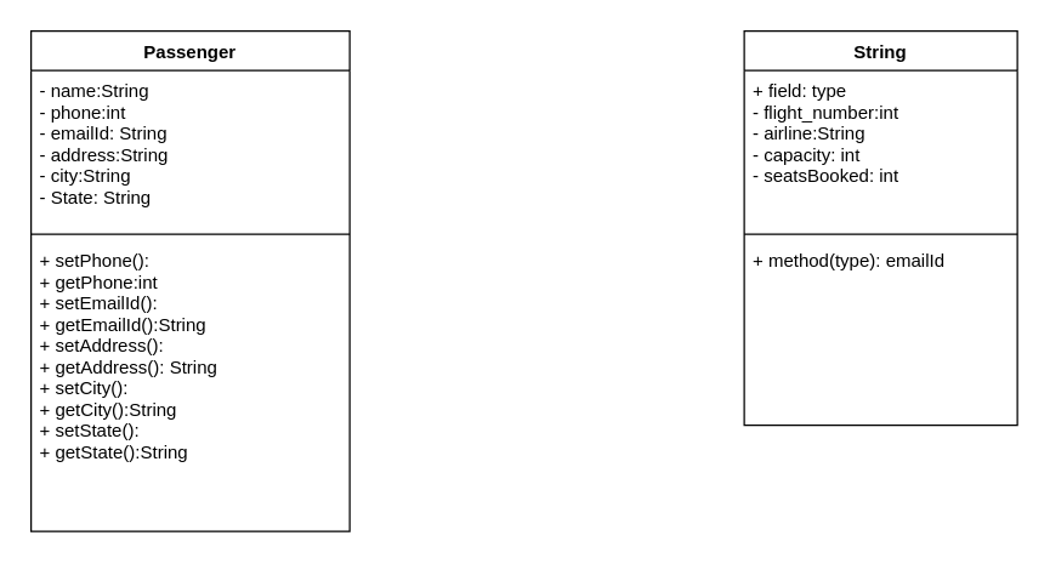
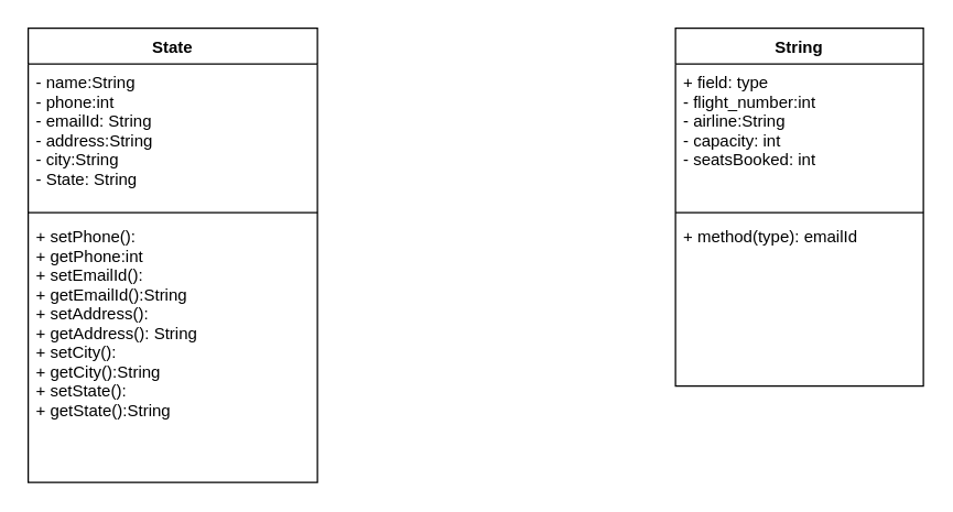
  <mxCell id="0" />
  <mxCell id="1" parent="0" />
- <mxCell id="2" value="Passenger" style="swimlane;fontStyle=1;align=center;verticalAlign=top;childLayout=stackLayout;horizontal=1;startSize=26;horizontalStack=0;resizeParent=1;resizeParentMax=0;resizeLast=0;collapsible=1;marginBottom=0;strokeColor=default;" parent="1" vertex="1"><mxGeometry x="20" y="20" width="210" height="330" as="geometry" /></mxCell>
+ <mxCell id="2" value="State" style="swimlane;fontStyle=1;align=center;verticalAlign=top;childLayout=stackLayout;horizontal=1;startSize=26;horizontalStack=0;resizeParent=1;resizeParentMax=0;resizeLast=0;collapsible=1;marginBottom=0;strokeColor=default;" parent="1" vertex="1"><mxGeometry x="20" y="20" width="210" height="330" as="geometry" /></mxCell>
  <mxCell id="3" value="- name:String&#10;- phone:int&#10;- emailId: String&#10;- address:String&#10;- city:String&#10;- State: String&#10;" style="text;strokeColor=none;fillColor=none;align=left;verticalAlign=top;spacingLeft=4;spacingRight=4;overflow=hidden;rotatable=0;points=[[0,0.5],[1,0.5]];portConstraint=eastwest;" parent="2" vertex="1"><mxGeometry y="26" width="210" height="104" as="geometry" /></mxCell>
  <mxCell id="4" value="" style="line;strokeWidth=1;fillColor=none;align=left;verticalAlign=middle;spacingTop=-1;spacingLeft=3;spacingRight=3;rotatable=0;labelPosition=right;points=[];portConstraint=eastwest;" parent="2" vertex="1"><mxGeometry y="130" width="210" height="8" as="geometry" /></mxCell>
  <mxCell id="5" value="+ setPhone():&#10;+ getPhone:int&#10;+ setEmailId():&#10;+ getEmailId():String&#10;+ setAddress():&#10;+ getAddress(): String&#10;+ setCity():&#10;+ getCity():String&#10;+ setState():&#10;+ getState():String&#10;&#10;&#10;&#10;" style="text;strokeColor=none;fillColor=none;align=left;verticalAlign=top;spacingLeft=4;spacingRight=4;overflow=hidden;rotatable=0;points=[[0,0.5],[1,0.5]];portConstraint=eastwest;" parent="2" vertex="1"><mxGeometry y="138" width="210" height="192" as="geometry" /></mxCell>
  <mxCell id="6" value="String" style="swimlane;fontStyle=1;align=center;verticalAlign=top;childLayout=stackLayout;horizontal=1;startSize=26;horizontalStack=0;resizeParent=1;resizeParentMax=0;resizeLast=0;collapsible=1;marginBottom=0;strokeColor=default;" vertex="1" parent="1"><mxGeometry x="490" y="20" width="180" height="260" as="geometry" /></mxCell>
  <mxCell id="7" value="+ field: type&#10;- flight_number:int&#10;- airline:String&#10;- capacity: int&#10;- seatsBooked: int&#10;&#10;" style="text;strokeColor=none;fillColor=none;align=left;verticalAlign=top;spacingLeft=4;spacingRight=4;overflow=hidden;rotatable=0;points=[[0,0.5],[1,0.5]];portConstraint=eastwest;" vertex="1" parent="6"><mxGeometry y="26" width="180" height="104" as="geometry" /></mxCell>
  <mxCell id="8" value="" style="line;strokeWidth=1;fillColor=none;align=left;verticalAlign=middle;spacingTop=-1;spacingLeft=3;spacingRight=3;rotatable=0;labelPosition=right;points=[];portConstraint=eastwest;" vertex="1" parent="6"><mxGeometry y="130" width="180" height="8" as="geometry" /></mxCell>
  <mxCell id="9" value="+ method(type): emailId&#10;" style="text;strokeColor=none;fillColor=none;align=left;verticalAlign=top;spacingLeft=4;spacingRight=4;overflow=hidden;rotatable=0;points=[[0,0.5],[1,0.5]];portConstraint=eastwest;" vertex="1" parent="6"><mxGeometry y="138" width="180" height="122" as="geometry" /></mxCell>
